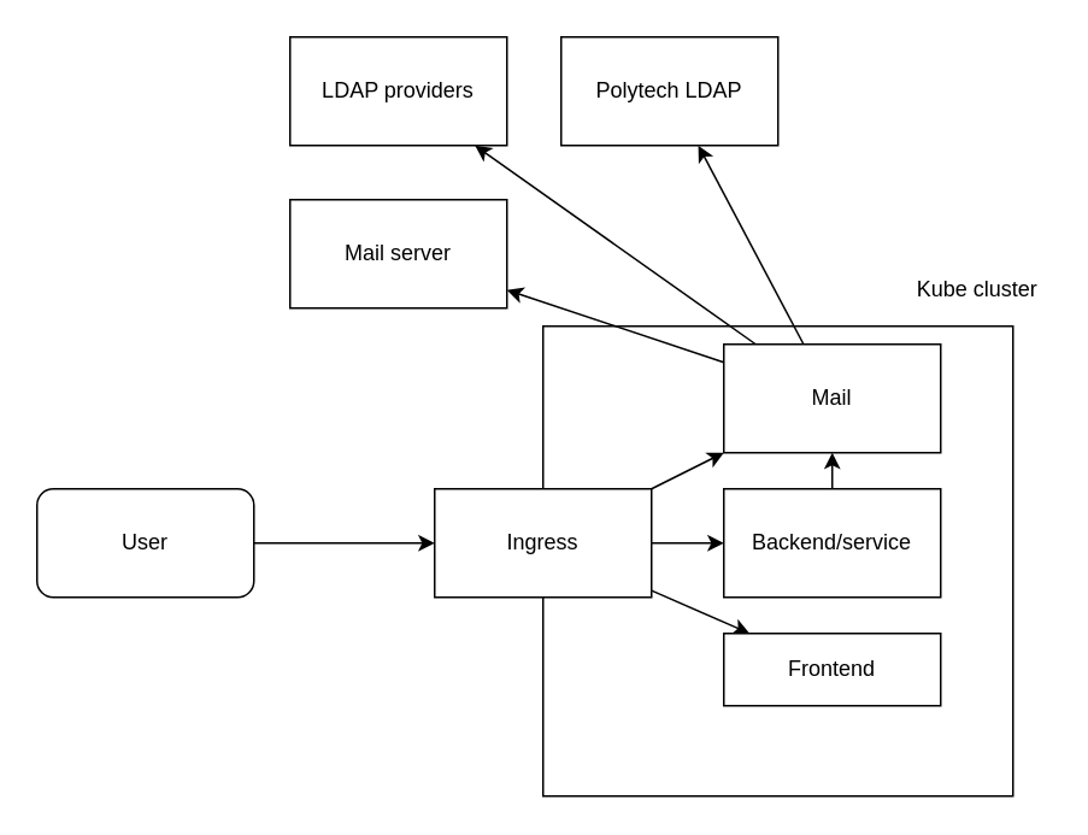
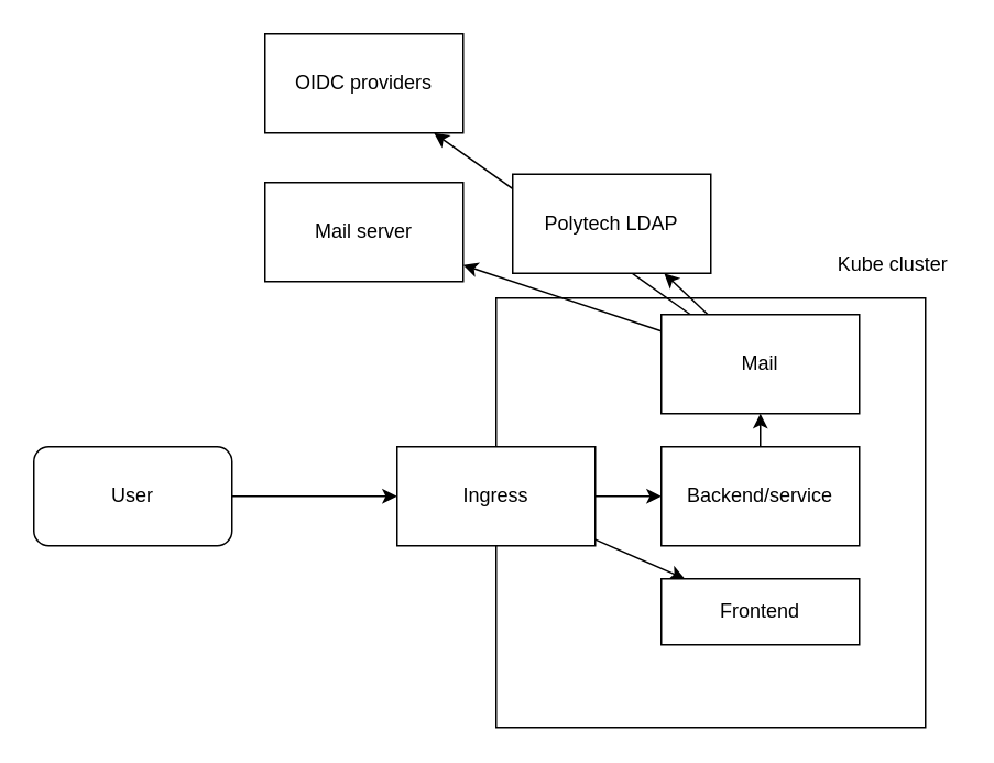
  <mxCell id="0" />
  <mxCell id="1" parent="0" />
  <mxCell id="2" value="" style="rounded=0;whiteSpace=wrap;html=1;" vertex="1" parent="1"><mxGeometry x="300" y="180" width="260" height="260" as="geometry" /></mxCell>
  <mxCell id="3" value="Kube cluster" style="text;html=1;align=center;verticalAlign=middle;resizable=0;points=[];autosize=1;strokeColor=none;fillColor=none;" vertex="1" parent="1"><mxGeometry x="500" y="150" width="80" height="20" as="geometry" /></mxCell>
- <mxCell id="4" style="edgeStyle=none;html=1;" edge="1" parent="1" source="7" target="14"><mxGeometry relative="1" as="geometry" /></mxCell>
  <mxCell id="5" style="edgeStyle=none;html=1;" edge="1" parent="1" source="7" target="9"><mxGeometry relative="1" as="geometry" /></mxCell>
  <mxCell id="6" style="edgeStyle=none;html=1;" edge="1" parent="1" source="7" target="10"><mxGeometry relative="1" as="geometry" /></mxCell>
  <mxCell id="7" value="Ingress" style="rounded=0;whiteSpace=wrap;html=1;" vertex="1" parent="1"><mxGeometry x="240" y="270" width="120" height="60" as="geometry" /></mxCell>
  <mxCell id="8" style="edgeStyle=none;html=1;" edge="1" parent="1" source="9" target="14"><mxGeometry relative="1" as="geometry" /></mxCell>
  <mxCell id="9" value="Backend/service" style="rounded=0;whiteSpace=wrap;html=1;" vertex="1" parent="1"><mxGeometry x="400" y="270" width="120" height="60" as="geometry" /></mxCell>
  <mxCell id="10" value="Frontend" style="rounded=0;whiteSpace=wrap;html=1;" vertex="1" parent="1"><mxGeometry x="400" y="350" width="120" height="40" as="geometry" /></mxCell>
  <mxCell id="11" style="edgeStyle=none;html=1;" edge="1" parent="1" source="14" target="17"><mxGeometry relative="1" as="geometry" /></mxCell>
  <mxCell id="12" style="edgeStyle=none;html=1;" edge="1" parent="1" source="14" target="16"><mxGeometry relative="1" as="geometry" /></mxCell>
  <mxCell id="13" style="edgeStyle=none;html=1;" edge="1" parent="1" source="14" target="15"><mxGeometry relative="1" as="geometry" /></mxCell>
  <mxCell id="14" value="Mail" style="rounded=0;whiteSpace=wrap;html=1;" vertex="1" parent="1"><mxGeometry x="400" y="190" width="120" height="60" as="geometry" /></mxCell>
  <mxCell id="15" value="Mail server" style="rounded=0;whiteSpace=wrap;html=1;" vertex="1" parent="1"><mxGeometry x="160" y="110" width="120" height="60" as="geometry" /></mxCell>
- <mxCell id="16" value="LDAP providers" style="rounded=0;whiteSpace=wrap;html=1;" vertex="1" parent="1"><mxGeometry x="160" y="20" width="120" height="60" as="geometry" /></mxCell>
- <mxCell id="17" value="Polytech LDAP" style="rounded=0;whiteSpace=wrap;html=1;" vertex="1" parent="1"><mxGeometry x="310" y="20" width="120" height="60" as="geometry" /></mxCell>
+ <mxCell id="16" value="OIDC providers" style="rounded=0;whiteSpace=wrap;html=1;" vertex="1" parent="1"><mxGeometry x="160" y="20" width="120" height="60" as="geometry" /></mxCell>
+ <mxCell id="17" value="Polytech LDAP" style="rounded=0;whiteSpace=wrap;html=1;" vertex="1" parent="1"><mxGeometry x="310" y="105" width="120" height="60" as="geometry" /></mxCell>
  <mxCell id="18" style="edgeStyle=none;html=1;" edge="1" parent="1" source="19" target="7"><mxGeometry relative="1" as="geometry" /></mxCell>
  <mxCell id="19" value="User" style="rounded=1;whiteSpace=wrap;html=1;" vertex="1" parent="1"><mxGeometry x="20" y="270" width="120" height="60" as="geometry" /></mxCell>
